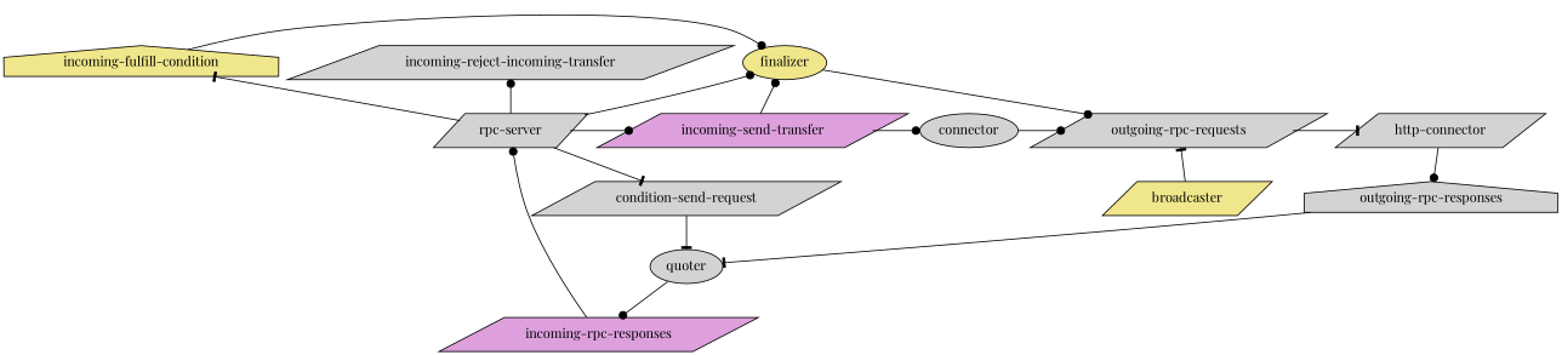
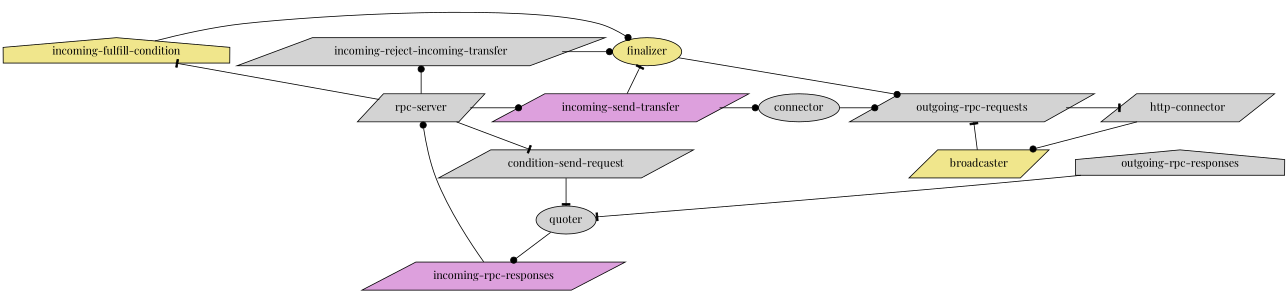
  digraph {
    fontname="Playfair Display"
    node [fillcolor=lightgrey fontname="Playfair Display" shape=parallelogram style=filled]
    edge [arrowhead=dot fontname="Playfair Display"]
    "rpc-server"
    connector [shape=ellipse]
    n3 [label="http-connector"]
    "incoming-send-transfer" [fillcolor=plum]
    "outgoing-rpc-requests"
    finalizer [fillcolor=khaki shape=ellipse]
    "incoming-fulfill-condition" [fillcolor=khaki shape=house]
    "incoming-reject-incoming-transfer"
    quoter [shape=ellipse]
    broadcaster [fillcolor=khaki]
    n11 [label="condition-send-request"]
    "outgoing-rpc-responses" [shape=house]
    "incoming-rpc-responses" [fillcolor=plum]
    subgraph sub_1 {
      rank=same
      "rpc-server"
      connector
      n3
      "incoming-send-transfer"
      "outgoing-rpc-requests"
    }
    subgraph sub_2 {
      rank=source
      finalizer
      "incoming-fulfill-condition"
      "incoming-reject-incoming-transfer"
    }
    subgraph sub_3 {
      "rpc-server"
      connector
      n3
      finalizer
      quoter
      broadcaster
    }
    "rpc-server" -> "incoming-send-transfer"
    "rpc-server" -> "incoming-fulfill-condition" [arrowhead=tee]
    "rpc-server" -> "incoming-reject-incoming-transfer"
    "rpc-server" -> n11 [arrowhead=tee]
    connector -> "outgoing-rpc-requests"
-   n3 -> "outgoing-rpc-responses"
+   n3 -> broadcaster
    "incoming-send-transfer" -> connector
-   "incoming-send-transfer" -> finalizer
+   "incoming-send-transfer" -> finalizer [arrowhead=tee]
    "outgoing-rpc-requests" -> n3 [arrowhead=tee]
    finalizer -> "outgoing-rpc-requests"
    "incoming-fulfill-condition" -> finalizer
-   "rpc-server" -> finalizer
+   "incoming-reject-incoming-transfer" -> finalizer
    quoter -> "incoming-rpc-responses"
    broadcaster -> "outgoing-rpc-requests" [arrowhead=tee]
    n11 -> quoter [arrowhead=tee]
    "outgoing-rpc-responses" -> quoter [arrowhead=tee]
    "incoming-rpc-responses" -> "rpc-server"
  }
